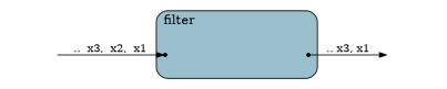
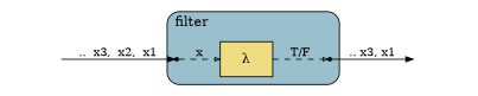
  digraph {
    fontname="DejaVu Serif"
    rankdir=LR
    node [fontname="DejaVu Serif" shape=box]
    edge [arrowsize=0.5 fontname="DejaVu Serif" fontsize=12 fontstyle=bold]
    dm_fin [shape=point]
+   n2 [fillcolor=lightgoldenrod label="λ" style=filled]
    dm_fout [shape=point]
    dm_ip [style=invis]
    dm_op [style=invis]
    subgraph cluster_1 {
      fillcolor=lightblue3
      label=filter
      labeljust=l
      style="filled,rounded"
      dm_fin
+     n2
      dm_fout
    }
+   dm_fin -> n2 [arrowhead=empty label=x style=dashed]
+   n2 -> dm_fout [arrowhead=empty label="T/F" style=dashed]
    dm_fout -> dm_op [arrowsize=.75 label=".. x3, x1"]
    dm_ip -> dm_fin [arrowsize=.75 label="..  x3,  x2,  x1"]
  }
